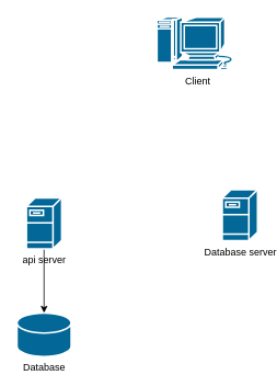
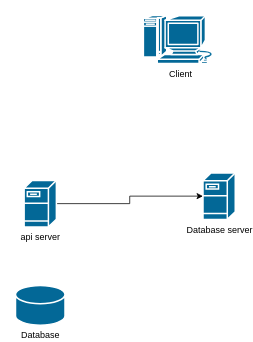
  <mxCell id="0" />
  <mxCell id="1" parent="0" />
  <mxCell id="2" value="Database&lt;br&gt;" style="shape=mxgraph.cisco.storage.relational_database;sketch=0;html=1;pointerEvents=1;dashed=0;fillColor=#036897;strokeColor=#ffffff;strokeWidth=2;verticalLabelPosition=bottom;verticalAlign=top;align=center;outlineConnect=0;" vertex="1" parent="1"><mxGeometry x="20" y="380" width="66" height="53" as="geometry" /></mxCell>
- <mxCell id="3" style="edgeStyle=orthogonalEdgeStyle;rounded=0;orthogonalLoop=1;jettySize=auto;html=1;entryX=0.5;entryY=0;entryDx=0;entryDy=0;entryPerimeter=0;" edge="1" parent="1" source="4" target="2"><mxGeometry relative="1" as="geometry" /></mxCell>
+ <mxCell id="3" style="edgeStyle=orthogonalEdgeStyle;rounded=0;orthogonalLoop=1;jettySize=auto;html=1;" edge="1" parent="1" source="4" target="6"><mxGeometry relative="1" as="geometry" /></mxCell>
  <mxCell id="4" value="api server" style="shape=mxgraph.cisco.servers.fileserver;sketch=0;html=1;pointerEvents=1;dashed=0;fillColor=#036897;strokeColor=#ffffff;strokeWidth=2;verticalLabelPosition=bottom;verticalAlign=top;align=center;outlineConnect=0;" vertex="1" parent="1"><mxGeometry x="31.5" y="240" width="43" height="62" as="geometry" /></mxCell>
  <mxCell id="5" value="Client" style="shape=mxgraph.cisco.computers_and_peripherals.macintosh;sketch=0;html=1;pointerEvents=1;dashed=0;fillColor=#036897;strokeColor=#ffffff;strokeWidth=2;verticalLabelPosition=bottom;verticalAlign=top;align=center;outlineConnect=0;" vertex="1" parent="1"><mxGeometry x="190" y="20" width="99" height="64" as="geometry" /></mxCell>
  <mxCell id="6" value="Database server&lt;br&gt;" style="shape=mxgraph.cisco.servers.fileserver;sketch=0;html=1;pointerEvents=1;dashed=0;fillColor=#036897;strokeColor=#ffffff;strokeWidth=2;verticalLabelPosition=bottom;verticalAlign=top;align=center;outlineConnect=0;" vertex="1" parent="1"><mxGeometry x="270" y="230" width="43" height="62" as="geometry" /></mxCell>
